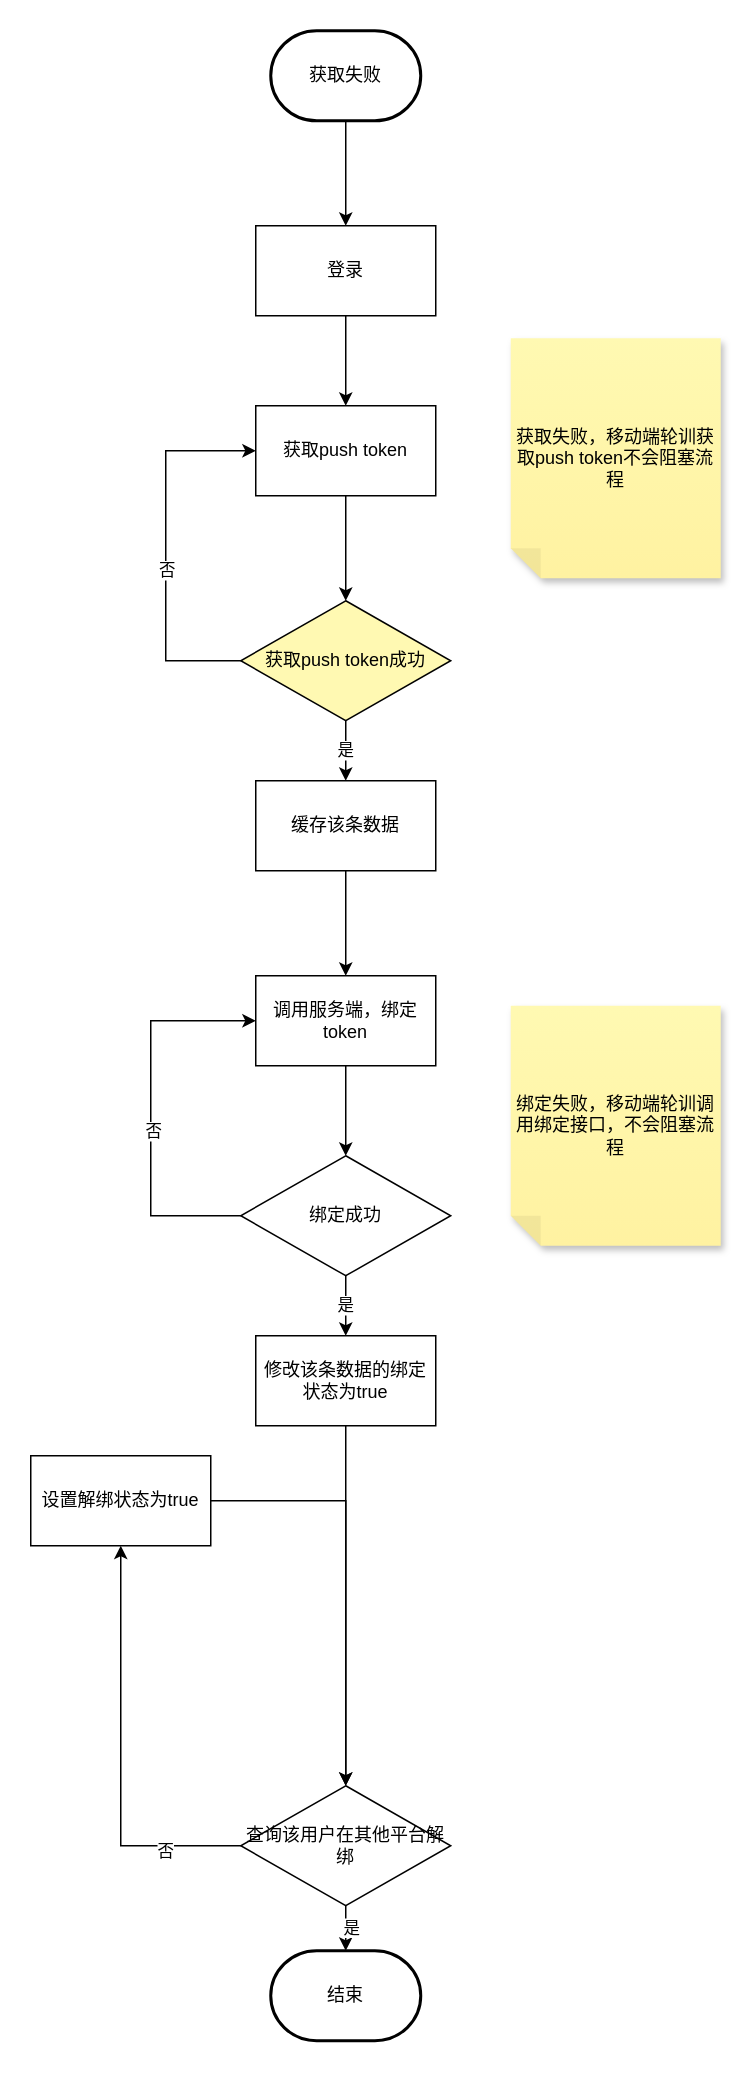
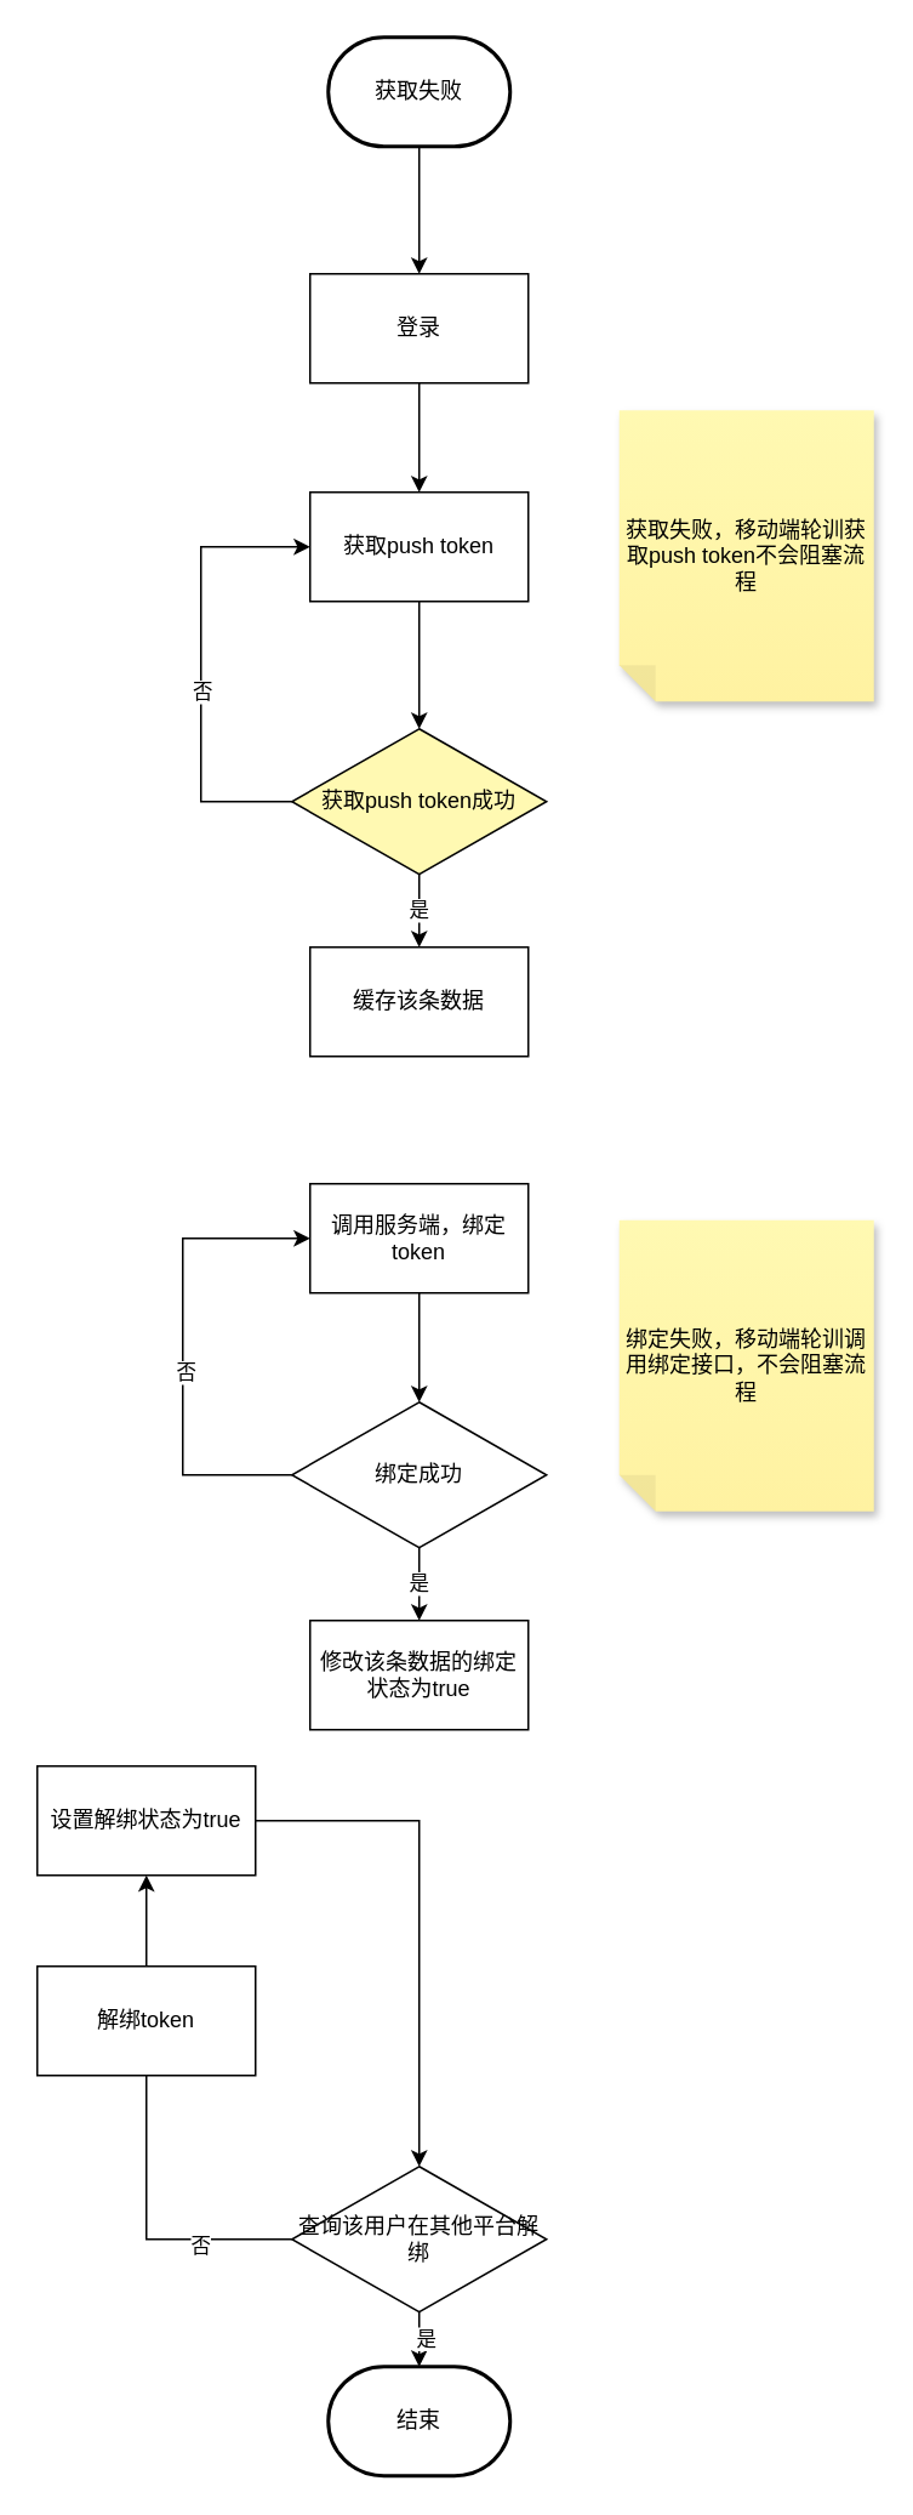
  <mxCell id="0" />
  <mxCell id="1" parent="0" />
  <mxCell id="2" value="获取失败" style="strokeWidth=2;html=1;shape=mxgraph.flowchart.terminator;whiteSpace=wrap;" parent="1" vertex="1"><mxGeometry x="180" y="20" width="100" height="60" as="geometry" /></mxCell>
  <mxCell id="3" value="" style="endArrow=classic;html=1;rounded=0;exitX=0.5;exitY=1;exitDx=0;exitDy=0;exitPerimeter=0;" parent="1" source="2" edge="1"><mxGeometry width="50" height="50" relative="1" as="geometry"><mxPoint x="290" y="350" as="sourcePoint" /><mxPoint x="230" y="150" as="targetPoint" /></mxGeometry></mxCell>
  <mxCell id="4" style="edgeStyle=orthogonalEdgeStyle;rounded=0;orthogonalLoop=1;jettySize=auto;html=1;exitX=0.5;exitY=1;exitDx=0;exitDy=0;" parent="1" source="5" edge="1"><mxGeometry relative="1" as="geometry"><mxPoint x="230" y="270" as="targetPoint" /></mxGeometry></mxCell>
  <mxCell id="5" value="登录&lt;br&gt;" style="rounded=0;whiteSpace=wrap;html=1;" parent="1" vertex="1"><mxGeometry x="170" y="150" width="120" height="60" as="geometry" /></mxCell>
  <mxCell id="6" style="edgeStyle=orthogonalEdgeStyle;rounded=0;orthogonalLoop=1;jettySize=auto;html=1;exitX=0.5;exitY=1;exitDx=0;exitDy=0;" parent="1" source="7" edge="1"><mxGeometry relative="1" as="geometry"><mxPoint x="230" y="400" as="targetPoint" /></mxGeometry></mxCell>
  <mxCell id="7" value="获取push token&lt;br&gt;" style="rounded=0;whiteSpace=wrap;html=1;" parent="1" vertex="1"><mxGeometry x="170" y="270" width="120" height="60" as="geometry" /></mxCell>
  <mxCell id="8" style="edgeStyle=orthogonalEdgeStyle;rounded=0;orthogonalLoop=1;jettySize=auto;html=1;entryX=0;entryY=0.5;entryDx=0;entryDy=0;" parent="1" source="11" target="7" edge="1"><mxGeometry relative="1" as="geometry"><Array as="points"><mxPoint x="110" y="440" /><mxPoint x="110" y="300" /></Array></mxGeometry></mxCell>
  <mxCell id="9" value="否" style="edgeLabel;html=1;align=center;verticalAlign=middle;resizable=0;points=[];" vertex="1" connectable="0" parent="8"><mxGeometry x="-0.112" relative="1" as="geometry"><mxPoint as="offset" /></mxGeometry></mxCell>
  <mxCell id="10" value="是" style="edgeStyle=orthogonalEdgeStyle;rounded=0;orthogonalLoop=1;jettySize=auto;html=1;" parent="1" source="11" edge="1"><mxGeometry relative="1" as="geometry"><mxPoint x="230" y="520" as="targetPoint" /></mxGeometry></mxCell>
  <mxCell id="11" value="获取push token成功" style="rhombus;whiteSpace=wrap;html=1;fillColor=#fff9b2;" parent="1" vertex="1"><mxGeometry x="160" y="400" width="140" height="80" as="geometry" /></mxCell>
  <mxCell id="12" style="edgeStyle=orthogonalEdgeStyle;rounded=0;orthogonalLoop=1;jettySize=auto;html=1;" parent="1" source="13" edge="1"><mxGeometry relative="1" as="geometry"><mxPoint x="230" y="770" as="targetPoint" /></mxGeometry></mxCell>
  <mxCell id="13" value="调用服务端，绑定token&lt;br&gt;" style="rounded=0;whiteSpace=wrap;html=1;" parent="1" vertex="1"><mxGeometry x="170" y="650" width="120" height="60" as="geometry" /></mxCell>
  <mxCell id="14" style="edgeStyle=orthogonalEdgeStyle;rounded=0;orthogonalLoop=1;jettySize=auto;html=1;entryX=0;entryY=0.5;entryDx=0;entryDy=0;" parent="1" source="17" target="13" edge="1"><mxGeometry relative="1" as="geometry"><Array as="points"><mxPoint x="100" y="810" /><mxPoint x="100" y="680" /></Array></mxGeometry></mxCell>
  <mxCell id="15" value="否" style="edgeLabel;html=1;align=center;verticalAlign=middle;resizable=0;points=[];" vertex="1" connectable="0" parent="14"><mxGeometry x="-0.1" y="-1" relative="1" as="geometry"><mxPoint as="offset" /></mxGeometry></mxCell>
  <mxCell id="16" value="是" style="edgeStyle=orthogonalEdgeStyle;rounded=0;orthogonalLoop=1;jettySize=auto;html=1;" parent="1" source="17" edge="1"><mxGeometry relative="1" as="geometry"><mxPoint x="230" y="890" as="targetPoint" /></mxGeometry></mxCell>
  <mxCell id="17" value="绑定成功" style="rhombus;whiteSpace=wrap;html=1;" parent="1" vertex="1"><mxGeometry x="160" y="770" width="140" height="80" as="geometry" /></mxCell>
- <mxCell id="18" style="edgeStyle=orthogonalEdgeStyle;rounded=0;orthogonalLoop=1;jettySize=auto;html=1;entryX=0.5;entryY=0;entryDx=0;entryDy=0;" parent="1" source="19" target="13" edge="1"><mxGeometry relative="1" as="geometry" /></mxCell>
  <mxCell id="19" value="缓存该条数据" style="rounded=0;whiteSpace=wrap;html=1;" parent="1" vertex="1"><mxGeometry x="170" y="520" width="120" height="60" as="geometry" /></mxCell>
  <mxCell id="20" value="修改该条数据的绑定状态为true" style="rounded=0;whiteSpace=wrap;html=1;" parent="1" vertex="1"><mxGeometry x="170" y="890" width="120" height="60" as="geometry" /></mxCell>
- <mxCell id="21" style="edgeStyle=orthogonalEdgeStyle;rounded=0;orthogonalLoop=1;jettySize=auto;html=1;entryX=0.5;entryY=0;entryDx=0;entryDy=0;" parent="1" source="20" target="28" edge="1"><mxGeometry relative="1" as="geometry"><mxPoint x="240" y="1000" as="targetPoint" /></mxGeometry></mxCell>
  <mxCell id="22" value="获取失败，移动端轮训获取push token不会阻塞流程" style="shape=note;whiteSpace=wrap;html=1;backgroundOutline=1;fontColor=#000000;darkOpacity=0.05;fillColor=#FFF9B2;strokeColor=none;fillStyle=solid;direction=west;gradientDirection=north;gradientColor=#FFF2A1;shadow=1;size=20;pointerEvents=1;" vertex="1" parent="1"><mxGeometry x="340" y="225" width="140" height="160" as="geometry" /></mxCell>
  <mxCell id="23" value="绑定失败，移动端轮训调用绑定接口，不会阻塞流程" style="shape=note;whiteSpace=wrap;html=1;backgroundOutline=1;fontColor=#000000;darkOpacity=0.05;fillColor=#FFF9B2;strokeColor=none;fillStyle=solid;direction=west;gradientDirection=north;gradientColor=#FFF2A1;shadow=1;size=20;pointerEvents=1;" vertex="1" parent="1"><mxGeometry x="340" y="670" width="140" height="160" as="geometry" /></mxCell>
  <mxCell id="24" style="edgeStyle=orthogonalEdgeStyle;rounded=0;orthogonalLoop=1;jettySize=auto;html=1;entryX=0.5;entryY=1;entryDx=0;entryDy=0;" edge="1" parent="1" source="28" target="31"><mxGeometry relative="1" as="geometry"><mxPoint x="80" y="1060" as="targetPoint" /></mxGeometry></mxCell>
  <mxCell id="25" value="否" style="edgeLabel;html=1;align=center;verticalAlign=middle;resizable=0;points=[];" vertex="1" connectable="0" parent="24"><mxGeometry x="-0.633" y="3" relative="1" as="geometry"><mxPoint as="offset" /></mxGeometry></mxCell>
  <mxCell id="26" style="edgeStyle=orthogonalEdgeStyle;rounded=0;orthogonalLoop=1;jettySize=auto;html=1;" edge="1" parent="1" source="28"><mxGeometry relative="1" as="geometry"><mxPoint x="230" y="1300" as="targetPoint" /></mxGeometry></mxCell>
  <mxCell id="27" value="是" style="edgeLabel;html=1;align=center;verticalAlign=middle;resizable=0;points=[];" vertex="1" connectable="0" parent="26"><mxGeometry x="-0.092" y="3" relative="1" as="geometry"><mxPoint as="offset" /></mxGeometry></mxCell>
  <mxCell id="28" value="查询该用户在其他平台解绑" style="rhombus;whiteSpace=wrap;html=1;" vertex="1" parent="1"><mxGeometry x="160" y="1190" width="140" height="80" as="geometry" /></mxCell>
+ <mxCell id="29" value="解绑token" style="rounded=0;whiteSpace=wrap;html=1;" vertex="1" parent="1"><mxGeometry x="20" y="1080" width="120" height="60" as="geometry" /></mxCell>
  <mxCell id="30" style="edgeStyle=orthogonalEdgeStyle;rounded=0;orthogonalLoop=1;jettySize=auto;html=1;entryX=0.5;entryY=0;entryDx=0;entryDy=0;" edge="1" parent="1" source="31" target="28"><mxGeometry relative="1" as="geometry" /></mxCell>
  <mxCell id="31" value="设置解绑状态为true" style="rounded=0;whiteSpace=wrap;html=1;" vertex="1" parent="1"><mxGeometry x="20" y="970" width="120" height="60" as="geometry" /></mxCell>
  <mxCell id="32" value="结束" style="strokeWidth=2;html=1;shape=mxgraph.flowchart.terminator;whiteSpace=wrap;" vertex="1" parent="1"><mxGeometry x="180" y="1300" width="100" height="60" as="geometry" /></mxCell>
